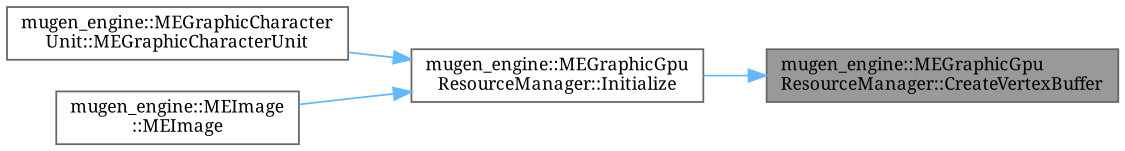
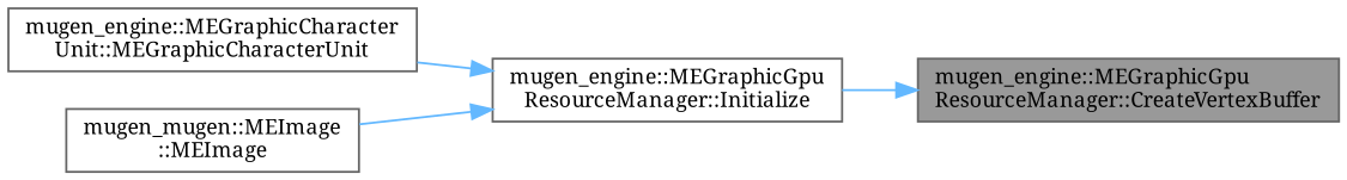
  digraph {
    rankdir=RL
    fontname="Noto Serif"
    node [color=grey40 fillcolor=white fontname="Noto Serif" fontsize=10 shape=box style=filled]
    edge [color=steelblue1 dir=back fontname="Noto Serif" fontsize=10 labelfontname=Helvetica labelfontsize=10 style=solid]
    n1 [color=gray40 fillcolor=grey60 fontcolor=black height=0.2 label="mugen_engine::MEGraphicGpu\lResourceManager::CreateVertexBuffer" width=0.4]
    n2 [height=0.2 label="mugen_engine::MEGraphicGpu\lResourceManager::Initialize" width=0.4]
    n3 [height=0.2 label="mugen_engine::MEGraphicCharacter\lUnit::MEGraphicCharacterUnit" width=0.4]
-   n4 [height=0.2 label="mugen_engine::MEImage\l::MEImage" width=0.4]
+   n4 [height=0.2 label="mugen_mugen::MEImage\l::MEImage" width=0.4]
    n1 -> n2
    n2 -> n3
    n2 -> n4
  }
